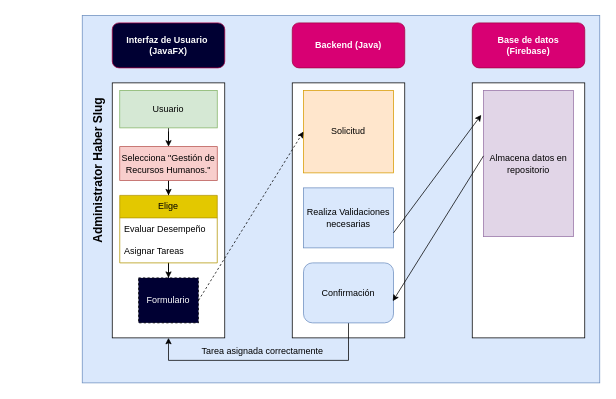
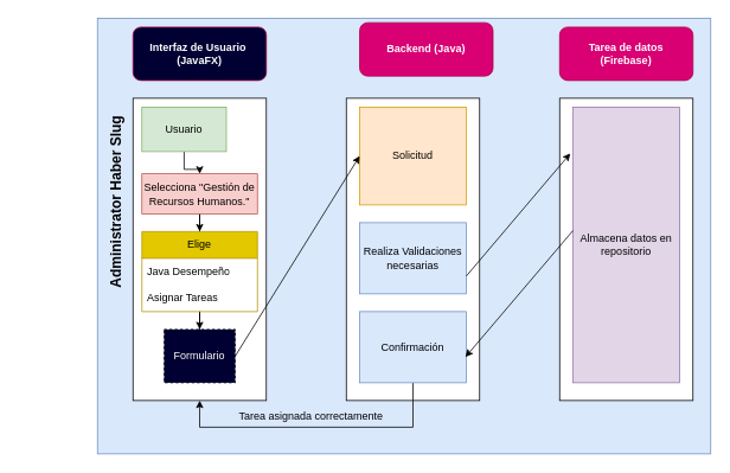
  <mxCell id="0" />
  <mxCell id="1" parent="0" />
  <mxCell id="2" value="" style="rounded=0;whiteSpace=wrap;html=1;fillColor=#dae8fc;strokeColor=#6c8ebf;" vertex="1" parent="1"><mxGeometry x="109" y="20" width="690" height="490" as="geometry" /></mxCell>
  <mxCell id="3" value="Administrator Haber Slug&amp;nbsp;" style="text;html=1;align=center;verticalAlign=middle;resizable=0;points=[];autosize=1;strokeColor=none;fillColor=none;rotation=-90;fontSize=16;fontStyle=1" vertex="1" parent="1"><mxGeometry x="20" y="210" width="220" height="30" as="geometry" /></mxCell>
  <mxCell id="4" value="" style="rounded=0;whiteSpace=wrap;html=1;" vertex="1" parent="1"><mxGeometry x="149" y="110" width="150" height="340" as="geometry" /></mxCell>
  <mxCell id="5" value="" style="edgeStyle=orthogonalEdgeStyle;rounded=0;orthogonalLoop=1;jettySize=auto;html=1;" edge="1" parent="1" source="6" target="8"><mxGeometry relative="1" as="geometry" /></mxCell>
- <mxCell id="6" value="Usuario" style="rounded=0;whiteSpace=wrap;html=1;fillColor=#d5e8d4;strokeColor=#82b366;" vertex="1" parent="1"><mxGeometry x="159" y="120" width="130" height="50" as="geometry" /></mxCell>
+ <mxCell id="6" value="Usuario" style="rounded=0;whiteSpace=wrap;html=1;fillColor=#d5e8d4;strokeColor=#82b366;" vertex="1" parent="1"><mxGeometry x="159" y="120" width="95" height="50" as="geometry" /></mxCell>
  <mxCell id="7" style="edgeStyle=orthogonalEdgeStyle;rounded=0;orthogonalLoop=1;jettySize=auto;html=1;entryX=0.5;entryY=0;entryDx=0;entryDy=0;" edge="1" parent="1" source="8" target="11"><mxGeometry relative="1" as="geometry" /></mxCell>
  <mxCell id="8" value="Selecciona&amp;nbsp;&quot;Gestión de Recursos Humanos.&quot;" style="rounded=0;whiteSpace=wrap;html=1;fillColor=#f8cecc;strokeColor=#b85450;" vertex="1" parent="1"><mxGeometry x="159" y="195" width="130" height="45" as="geometry" /></mxCell>
  <mxCell id="9" value="Interfaz de Usuario&amp;nbsp; (JavaFX)" style="rounded=1;whiteSpace=wrap;html=1;fillColor=#000033;strokeColor=#A50040;fontColor=#ffffff;fontStyle=1;" vertex="1" parent="1"><mxGeometry x="149" y="30" width="150" height="60" as="geometry" /></mxCell>
  <mxCell id="10" value="" style="edgeStyle=orthogonalEdgeStyle;rounded=0;orthogonalLoop=1;jettySize=auto;html=1;" edge="1" parent="1" source="11" target="14"><mxGeometry relative="1" as="geometry" /></mxCell>
  <mxCell id="11" value="Elige" style="swimlane;fontStyle=0;childLayout=stackLayout;horizontal=1;startSize=30;horizontalStack=0;resizeParent=1;resizeParentMax=0;resizeLast=0;collapsible=1;marginBottom=0;whiteSpace=wrap;html=1;fillColor=#e3c800;fontColor=#000000;strokeColor=#B09500;" vertex="1" parent="1"><mxGeometry x="159" y="260" width="130" height="90" as="geometry" /></mxCell>
- <mxCell id="12" value="Evaluar Desempeño" style="text;strokeColor=none;fillColor=none;align=left;verticalAlign=middle;spacingLeft=4;spacingRight=4;overflow=hidden;points=[[0,0.5],[1,0.5]];portConstraint=eastwest;rotatable=0;whiteSpace=wrap;html=1;" vertex="1" parent="11"><mxGeometry y="30" width="130" height="30" as="geometry" /></mxCell>
+ <mxCell id="12" value="Java Desempeño" style="text;strokeColor=none;fillColor=none;align=left;verticalAlign=middle;spacingLeft=4;spacingRight=4;overflow=hidden;points=[[0,0.5],[1,0.5]];portConstraint=eastwest;rotatable=0;whiteSpace=wrap;html=1;" vertex="1" parent="11"><mxGeometry y="30" width="130" height="30" as="geometry" /></mxCell>
  <mxCell id="13" value="Asignar Tareas" style="text;strokeColor=none;fillColor=none;align=left;verticalAlign=middle;spacingLeft=4;spacingRight=4;overflow=hidden;points=[[0,0.5],[1,0.5]];portConstraint=eastwest;rotatable=0;whiteSpace=wrap;html=1;" vertex="1" parent="11"><mxGeometry y="60" width="130" height="30" as="geometry" /></mxCell>
  <mxCell id="14" value="Formulario" style="rounded=0;whiteSpace=wrap;html=1;fillColor=#000033;fontColor=#FFFFFF;dashed=1;" vertex="1" parent="1"><mxGeometry x="184" y="370" width="80" height="60" as="geometry" /></mxCell>
  <mxCell id="15" value="" style="rounded=0;whiteSpace=wrap;html=1;" vertex="1" parent="1"><mxGeometry x="389" y="110" width="150" height="340" as="geometry" /></mxCell>
- <mxCell id="16" value="Backend (Java)" style="rounded=1;whiteSpace=wrap;html=1;fillColor=#d80073;strokeColor=#A50040;fontColor=#ffffff;fontStyle=1" vertex="1" parent="1"><mxGeometry x="389" y="30" width="150" height="60" as="geometry" /></mxCell>
+ <mxCell id="16" value="Backend (Java)" style="rounded=1;whiteSpace=wrap;html=1;fillColor=#d80073;strokeColor=#A50040;fontColor=#ffffff;fontStyle=1" vertex="1" parent="1"><mxGeometry x="404" y="25" width="150" height="60" as="geometry" /></mxCell>
  <mxCell id="17" value="Solicitud" style="rounded=0;whiteSpace=wrap;html=1;fillColor=#ffe6cc;strokeColor=#d79b00;" vertex="1" parent="1"><mxGeometry x="404" y="120" width="120" height="110" as="geometry" /></mxCell>
  <mxCell id="18" value="Realiza Validaciones necesarias" style="rounded=0;whiteSpace=wrap;html=1;fillColor=#dae8fc;strokeColor=#6c8ebf;" vertex="1" parent="1"><mxGeometry x="404" y="250" width="120" height="80" as="geometry" /></mxCell>
  <mxCell id="19" value="" style="rounded=0;whiteSpace=wrap;html=1;" vertex="1" parent="1"><mxGeometry x="629" y="110" width="150" height="340" as="geometry" /></mxCell>
- <mxCell id="20" value="Base de datos&lt;br&gt;(Firebase)" style="rounded=1;whiteSpace=wrap;html=1;fillColor=#d80073;strokeColor=#A50040;fontColor=#ffffff;fontStyle=1" vertex="1" parent="1"><mxGeometry x="629" y="30" width="150" height="60" as="geometry" /></mxCell>
- <mxCell id="21" value="Almacena datos en repositorio" style="rounded=0;whiteSpace=wrap;html=1;fillColor=#e1d5e7;strokeColor=#9673a6;" vertex="1" parent="1"><mxGeometry x="644" y="120" width="120" height="195" as="geometry" /></mxCell>
- <mxCell id="22" value="" style="endArrow=classic;html=1;rounded=0;exitX=1;exitY=0.5;exitDx=0;exitDy=0;entryX=0;entryY=0.5;entryDx=0;entryDy=0;dashed=1;" edge="1" parent="1" source="14" target="17"><mxGeometry width="50" height="50" relative="1" as="geometry"><mxPoint x="459" y="270" as="sourcePoint" /><mxPoint x="509" y="220" as="targetPoint" /></mxGeometry></mxCell>
+ <mxCell id="20" value="Tarea de datos&lt;br&gt;(Firebase)" style="rounded=1;whiteSpace=wrap;html=1;fillColor=#d80073;strokeColor=#A50040;fontColor=#ffffff;fontStyle=1" vertex="1" parent="1"><mxGeometry x="629" y="30" width="150" height="60" as="geometry" /></mxCell>
+ <mxCell id="21" value="Almacena datos en repositorio" style="rounded=0;whiteSpace=wrap;html=1;fillColor=#e1d5e7;strokeColor=#9673a6;" vertex="1" parent="1"><mxGeometry x="644" y="120" width="120" height="310" as="geometry" /></mxCell>
+ <mxCell id="22" value="" style="endArrow=classic;html=1;rounded=0;exitX=1;exitY=0.5;exitDx=0;exitDy=0;entryX=0;entryY=0.5;entryDx=0;entryDy=0;" edge="1" parent="1" source="14" target="17"><mxGeometry width="50" height="50" relative="1" as="geometry"><mxPoint x="459" y="270" as="sourcePoint" /><mxPoint x="509" y="220" as="targetPoint" /></mxGeometry></mxCell>
  <mxCell id="23" value="" style="endArrow=classic;html=1;rounded=0;exitX=1;exitY=0.75;exitDx=0;exitDy=0;entryX=-0.025;entryY=0.168;entryDx=0;entryDy=0;entryPerimeter=0;" edge="1" parent="1" source="18" target="21"><mxGeometry width="50" height="50" relative="1" as="geometry"><mxPoint x="459" y="270" as="sourcePoint" /><mxPoint x="509" y="220" as="targetPoint" /></mxGeometry></mxCell>
  <mxCell id="24" style="edgeStyle=orthogonalEdgeStyle;rounded=0;orthogonalLoop=1;jettySize=auto;html=1;exitX=0.5;exitY=1;exitDx=0;exitDy=0;entryX=0.5;entryY=1;entryDx=0;entryDy=0;" edge="1" parent="1" source="25" target="4"><mxGeometry relative="1" as="geometry"><Array as="points"><mxPoint x="464" y="480" /><mxPoint x="224" y="480" /></Array></mxGeometry></mxCell>
- <mxCell id="25" value="Confirmación" style="whiteSpace=wrap;html=1;fillColor=#dae8fc;strokeColor=#6c8ebf;rounded=1;" vertex="1" parent="1"><mxGeometry x="404" y="350" width="120" height="80" as="geometry" /></mxCell>
+ <mxCell id="25" value="Confirmación" style="rounded=0;whiteSpace=wrap;html=1;fillColor=#dae8fc;strokeColor=#6c8ebf;" vertex="1" parent="1"><mxGeometry x="404" y="350" width="120" height="80" as="geometry" /></mxCell>
  <mxCell id="26" value="" style="endArrow=classic;html=1;rounded=0;exitX=0;exitY=0.448;exitDx=0;exitDy=0;exitPerimeter=0;entryX=0.992;entryY=0.638;entryDx=0;entryDy=0;entryPerimeter=0;" edge="1" parent="1" source="21" target="25"><mxGeometry width="50" height="50" relative="1" as="geometry"><mxPoint x="459" y="270" as="sourcePoint" /><mxPoint x="509" y="220" as="targetPoint" /></mxGeometry></mxCell>
  <mxCell id="27" value="Tarea asignada correctamente" style="text;html=1;align=center;verticalAlign=middle;resizable=0;points=[];autosize=1;strokeColor=none;fillColor=none;" vertex="1" parent="1"><mxGeometry x="254" y="453" width="190" height="30" as="geometry" /></mxCell>
